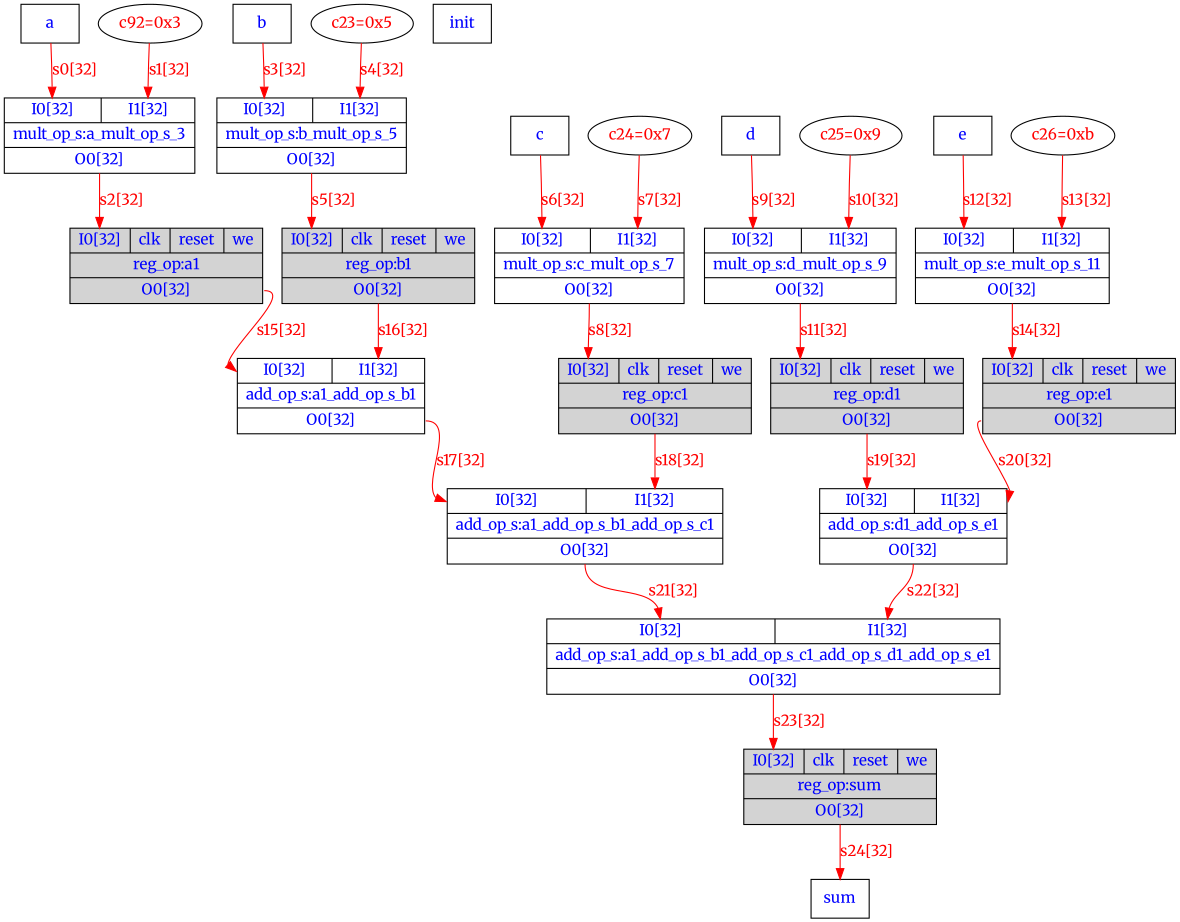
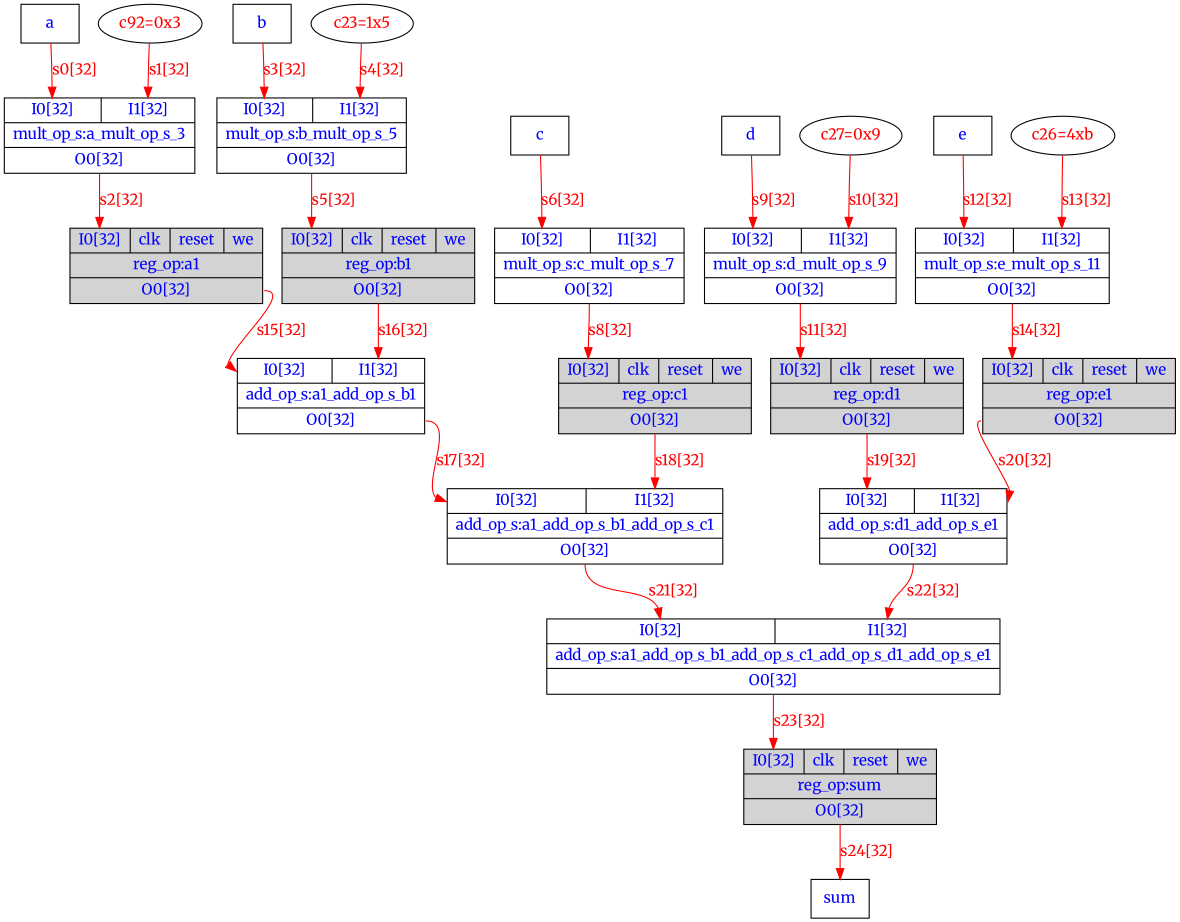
  digraph {
    fontname=Merriweather
    node [fontcolor=blue fontname=Merriweather shape=record]
    edge [color=red fontcolor=red fontname=Merriweather headport=I0 tailport=O0]
    n1 [label=sum shape=msquare]
    n2 [fontcolor=red label="c92=0x3" shape=""]
    n3 [label="{{<I0>I0[32]|<I1>I1[32]}|mult_op_s:a_mult_op_s_3|{<O0>O0[32]}}"]
    n4 [fillcolor=lightgray label="{{<I0>I0[32]|<clk>clk|<reset>reset|<we>we}|reg_op:a1|{<O0>O0[32]}}" style=filled]
-   n5 [fontcolor=red label="c26=0xb" shape=""]
+   n5 [fontcolor=red label="c26=4xb" shape=""]
    n6 [label="{{<I0>I0[32]|<I1>I1[32]}|mult_op_s:e_mult_op_s_11|{<O0>O0[32]}}"]
    n7 [fillcolor=lightgray label="{{<I0>I0[32]|<clk>clk|<reset>reset|<we>we}|reg_op:e1|{<O0>O0[32]}}" style=filled]
    n8 [fillcolor=lightgray label="{{<I0>I0[32]|<clk>clk|<reset>reset|<we>we}|reg_op:d1|{<O0>O0[32]}}" style=filled]
    n9 [label="{{<I0>I0[32]|<I1>I1[32]}|add_op_s:d1_add_op_s_e1|{<O0>O0[32]}}"]
    n10 [label="{{<I0>I0[32]|<I1>I1[32]}|add_op_s:a1_add_op_s_b1_add_op_s_c1_add_op_s_d1_add_op_s_e1|{<O0>O0[32]}}"]
    n11 [label="{{<I0>I0[32]|<I1>I1[32]}|mult_op_s:c_mult_op_s_7|{<O0>O0[32]}}"]
    n12 [fillcolor=lightgray label="{{<I0>I0[32]|<clk>clk|<reset>reset|<we>we}|reg_op:c1|{<O0>O0[32]}}" style=filled]
    n13 [label="{{<I0>I0[32]|<I1>I1[32]}|add_op_s:a1_add_op_s_b1_add_op_s_c1|{<O0>O0[32]}}"]
-   n14 [fontcolor=red label="c25=0x9" shape=""]
+   n14 [fontcolor=red label="c27=0x9" shape=""]
    n15 [label="{{<I0>I0[32]|<I1>I1[32]}|mult_op_s:d_mult_op_s_9|{<O0>O0[32]}}"]
    n16 [fillcolor=lightgray label="{{<I0>I0[32]|<clk>clk|<reset>reset|<we>we}|reg_op:sum|{<O0>O0[32]}}" style=filled]
-   n17 [fontcolor=red label="c23=0x5" shape=""]
+   n17 [fontcolor=red label="c23=1x5" shape=""]
    n18 [label="{{<I0>I0[32]|<I1>I1[32]}|mult_op_s:b_mult_op_s_5|{<O0>O0[32]}}"]
    n19 [fillcolor=lightgray label="{{<I0>I0[32]|<clk>clk|<reset>reset|<we>we}|reg_op:b1|{<O0>O0[32]}}" style=filled]
    n20 [label="{{<I0>I0[32]|<I1>I1[32]}|add_op_s:a1_add_op_s_b1|{<O0>O0[32]}}"]
-   n21 [label=init shape=msquare]
    n22 [label=e shape=msquare]
    n23 [label=b shape=msquare]
-   n24 [fontcolor=red label="c24=0x7" shape=""]
    n25 [label=c shape=msquare]
    n26 [label=d shape=msquare]
    n27 [label=a shape=msquare]
    n2 -> n3 [headport=I1 label="s1[32]"]
    n3 -> n4 [label="s2[32]"]
    n4 -> n20 [label="s15[32]"]
    n5 -> n6 [headport=I1 label="s13[32]"]
    n6 -> n7 [label="s14[32]"]
    n7 -> n9 [headport=I1 label="s20[32]"]
    n8 -> n9 [label="s19[32]"]
    n9 -> n10 [headport=I1 label="s22[32]"]
    n10 -> n16 [label="s23[32]"]
    n11 -> n12 [label="s8[32]"]
    n12 -> n13 [headport=I1 label="s18[32]"]
    n13 -> n10 [label="s21[32]"]
    n14 -> n15 [headport=I1 label="s10[32]"]
    n15 -> n8 [label="s11[32]"]
    n16 -> n1 [label="s24[32]"]
    n17 -> n18 [headport=I1 label="s4[32]"]
    n18 -> n19 [label="s5[32]"]
    n19 -> n20 [headport=I1 label="s16[32]"]
    n20 -> n13 [label="s17[32]"]
    n22 -> n6 [label="s12[32]"]
    n23 -> n18 [label="s3[32]"]
-   n24 -> n11 [headport=I1 label="s7[32]"]
    n25 -> n11 [label="s6[32]"]
    n26 -> n15 [label="s9[32]"]
    n27 -> n3 [label="s0[32]"]
  }
